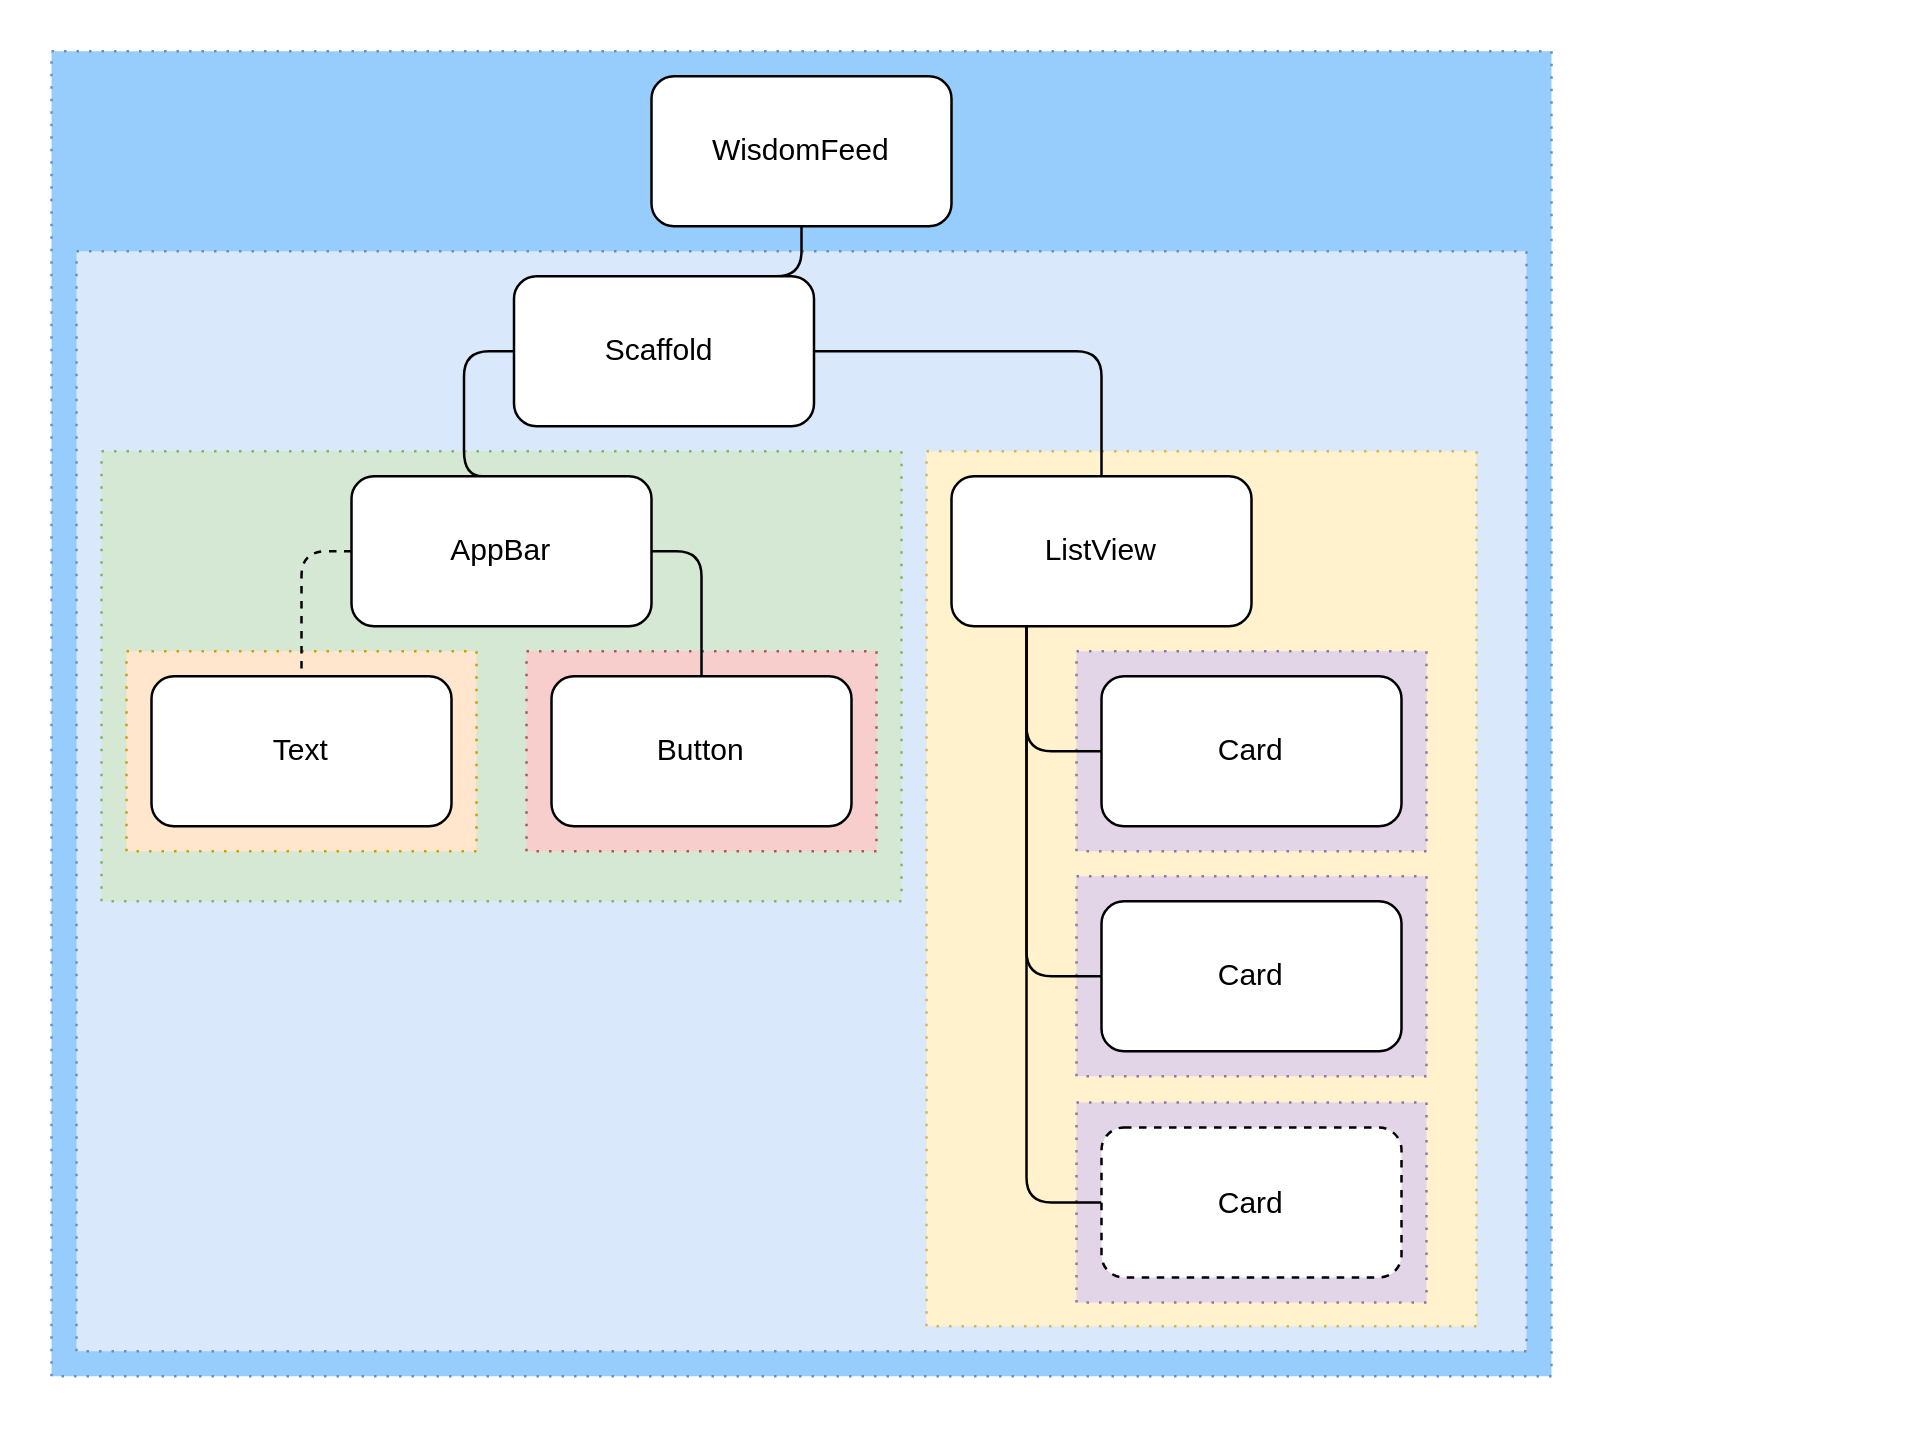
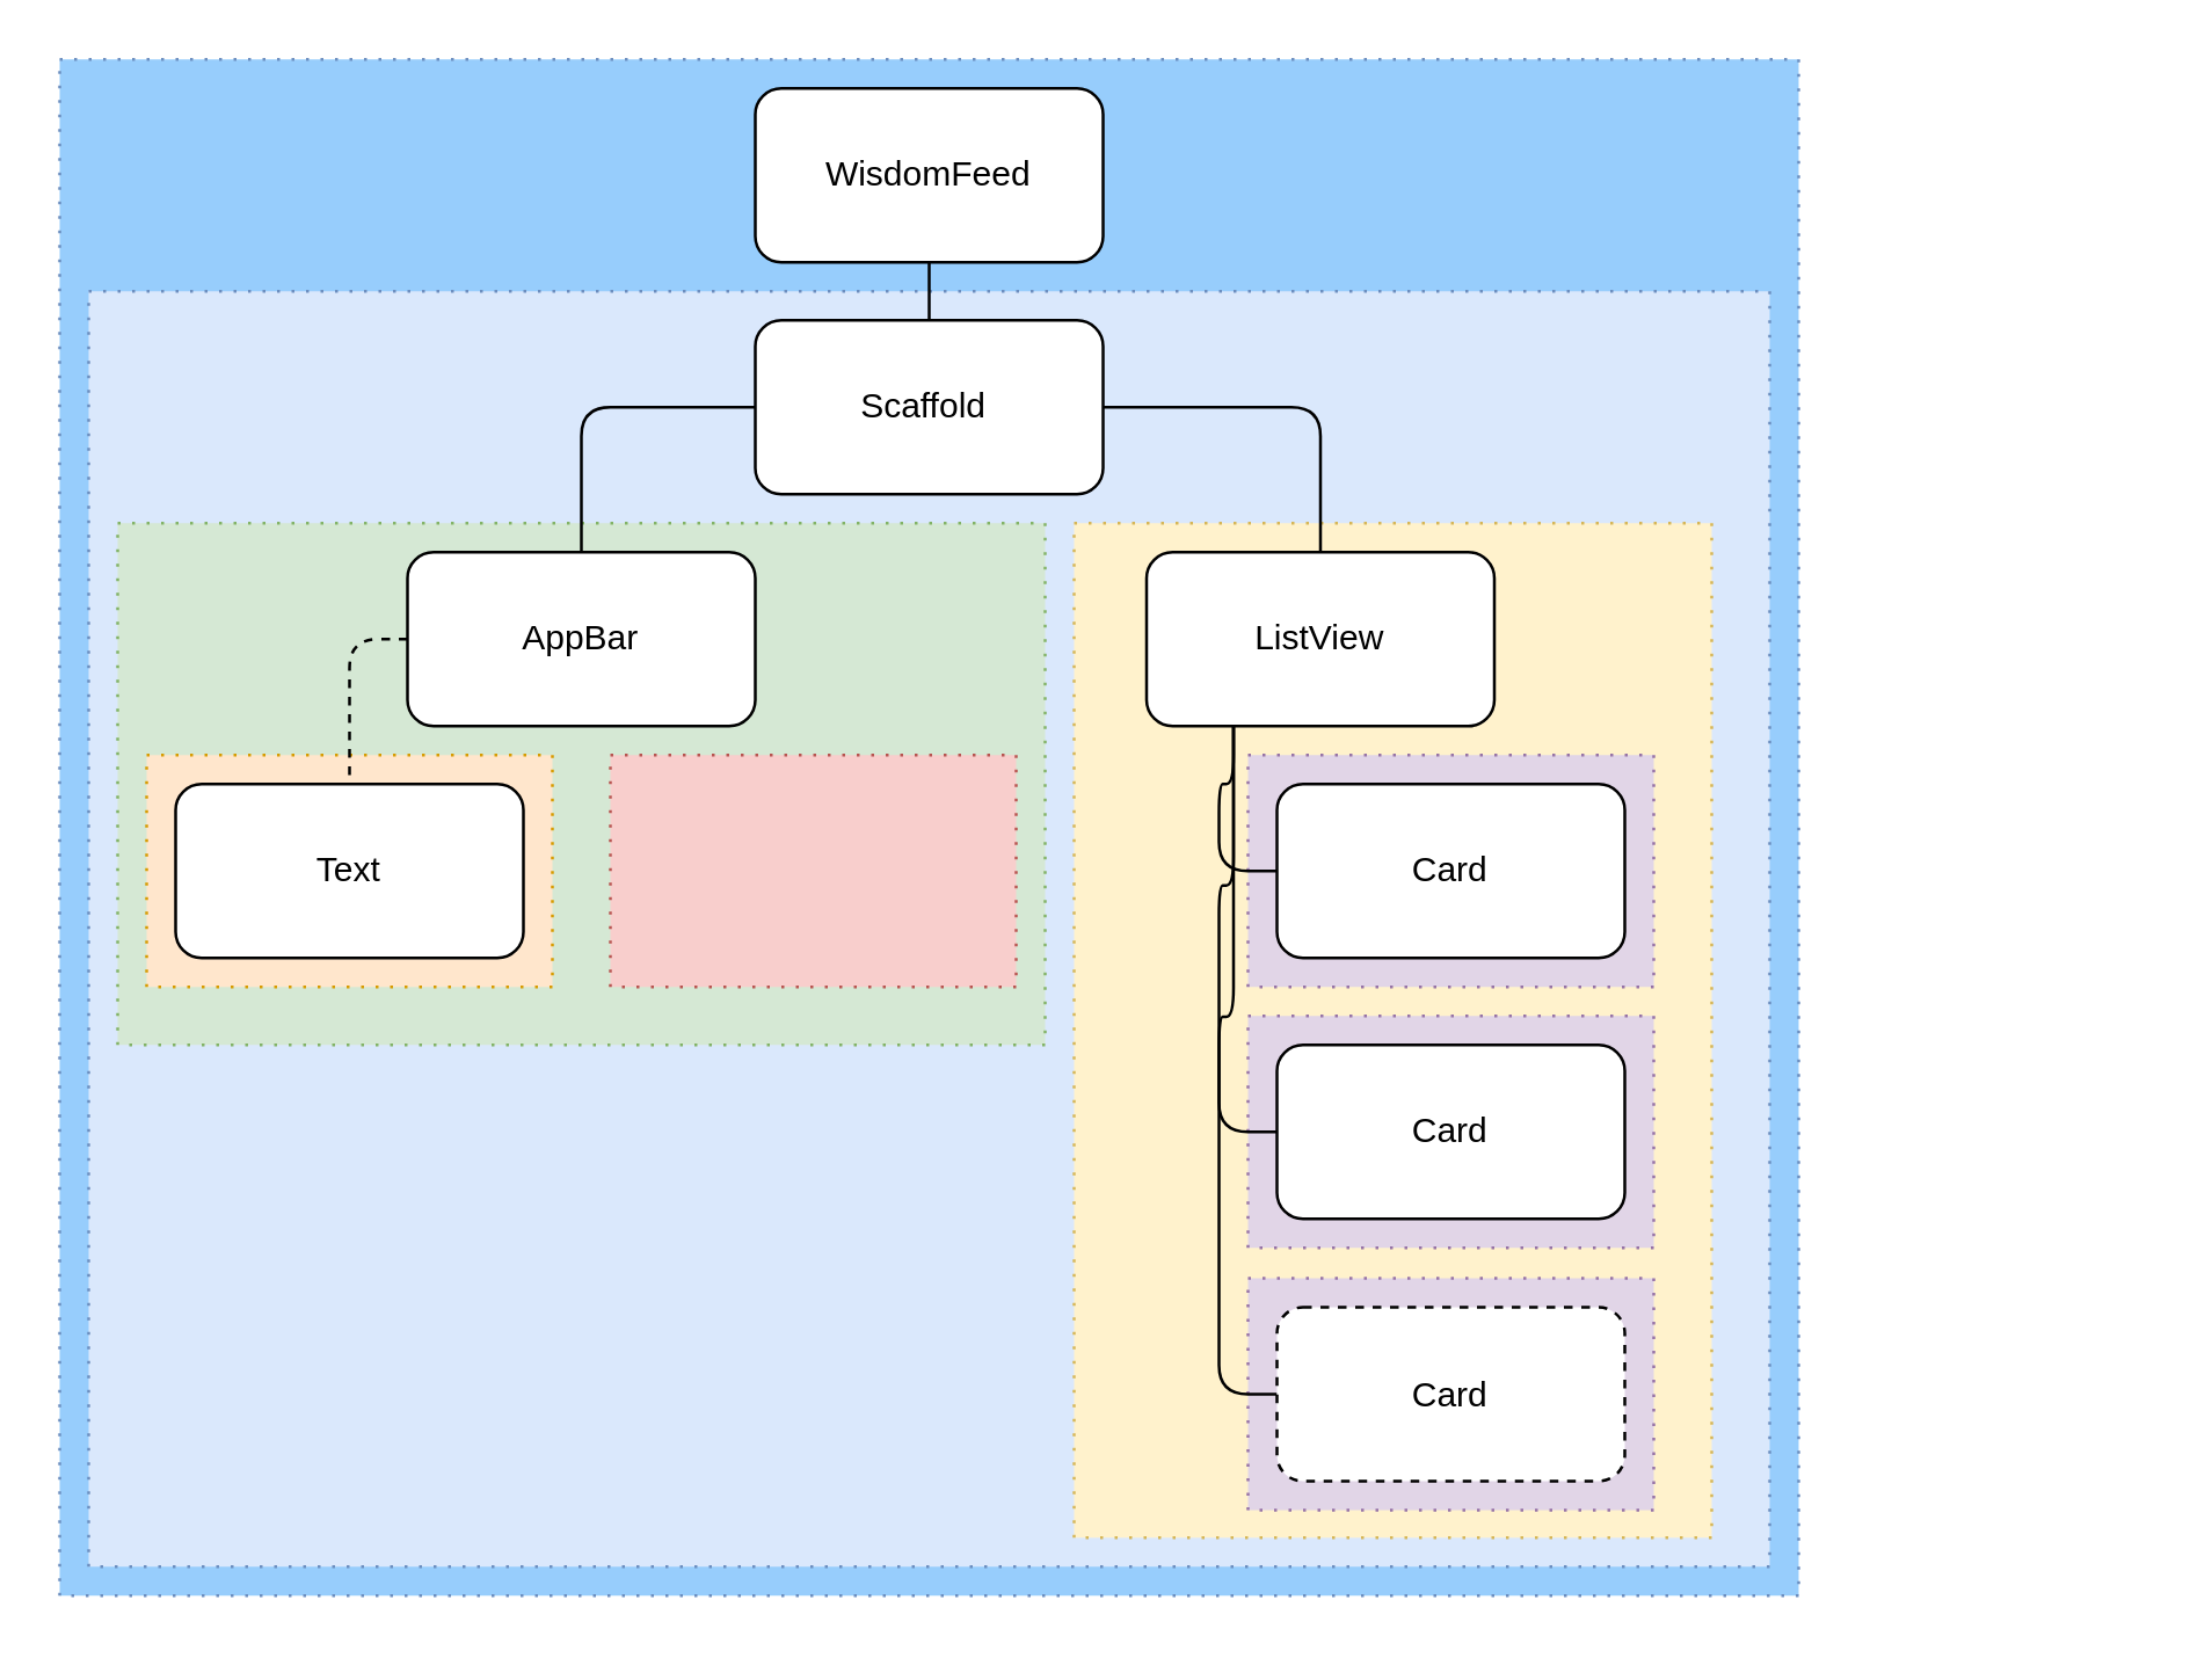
  <mxCell id="0" />
  <mxCell id="1" parent="0" />
  <mxCell id="2" value="" style="rounded=0;whiteSpace=wrap;html=1;dashed=1;dashPattern=1 4;fillColor=#97CDFC;strokeColor=#6c8ebf;" vertex="1" parent="1"><mxGeometry x="20" y="20" width="600" height="530" as="geometry" /></mxCell>
  <mxCell id="3" value="" style="rounded=0;whiteSpace=wrap;html=1;dashed=1;dashPattern=1 4;fillColor=#dae8fc;strokeColor=#6c8ebf;" vertex="1" parent="1"><mxGeometry x="30" y="100" width="580" height="440" as="geometry" /></mxCell>
  <mxCell id="4" value="" style="rounded=0;whiteSpace=wrap;html=1;dashed=1;dashPattern=1 4;fillColor=#d5e8d4;strokeColor=#82b366;" vertex="1" parent="1"><mxGeometry y="180" width="320" height="180" as="geometry" x="40" /></mxCell>
  <mxCell id="5" value="" style="rounded=0;whiteSpace=wrap;html=1;dashed=1;dashPattern=1 4;fillColor=#f8cecc;strokeColor=#b85450;" vertex="1" parent="1"><mxGeometry x="210" y="260" width="140" height="80" as="geometry" /></mxCell>
  <mxCell id="6" value="" style="rounded=0;whiteSpace=wrap;html=1;dashed=1;dashPattern=1 4;fillColor=#ffe6cc;strokeColor=#d79b00;" vertex="1" parent="1"><mxGeometry x="50" y="260" width="140" height="80" as="geometry" /></mxCell>
  <mxCell id="7" value="" style="rounded=0;whiteSpace=wrap;html=1;dashed=1;dashPattern=1 4;fillColor=#fff2cc;strokeColor=#d6b656;" vertex="1" parent="1"><mxGeometry x="370" y="180" width="220" height="350" as="geometry" /></mxCell>
  <mxCell id="8" value="" style="rounded=0;whiteSpace=wrap;html=1;dashed=1;dashPattern=1 4;fillColor=#e1d5e7;strokeColor=#9673a6;" vertex="1" parent="1"><mxGeometry x="430" y="440.5" width="140" height="80" as="geometry" /></mxCell>
  <mxCell id="9" value="" style="rounded=0;whiteSpace=wrap;html=1;dashed=1;dashPattern=1 4;fillColor=#e1d5e7;strokeColor=#9673a6;" vertex="1" parent="1"><mxGeometry x="430" y="350" width="140" height="80" as="geometry" /></mxCell>
  <mxCell id="10" value="" style="rounded=0;whiteSpace=wrap;html=1;dashed=1;dashPattern=1 4;fillColor=#e1d5e7;strokeColor=#9673a6;" vertex="1" parent="1"><mxGeometry x="430" y="260" width="140" height="80" as="geometry" /></mxCell>
  <mxCell id="11" style="edgeStyle=orthogonalEdgeStyle;rounded=1;orthogonalLoop=1;jettySize=auto;html=1;exitX=0.5;exitY=1;exitDx=0;exitDy=0;strokeColor=#000000;endArrow=none;endFill=0;" edge="1" parent="1" source="12" target="15"><mxGeometry relative="1" as="geometry" /></mxCell>
  <mxCell id="12" value="WisdomFeed" style="rounded=1;whiteSpace=wrap;html=1;" vertex="1" parent="1"><mxGeometry x="260" y="30" width="120" height="60" as="geometry" /></mxCell>
  <mxCell id="13" style="edgeStyle=orthogonalEdgeStyle;rounded=1;orthogonalLoop=1;jettySize=auto;html=1;exitX=0;exitY=0.5;exitDx=0;exitDy=0;endArrow=none;endFill=0;" edge="1" parent="1" source="15" target="18"><mxGeometry relative="1" as="geometry" /></mxCell>
  <mxCell id="14" style="edgeStyle=orthogonalEdgeStyle;rounded=1;orthogonalLoop=1;jettySize=auto;html=1;endArrow=none;endFill=0;exitX=1;exitY=0.5;exitDx=0;exitDy=0;" edge="1" parent="1" source="15" target="24"><mxGeometry relative="1" as="geometry" /></mxCell>
- <mxCell id="15" value="Scaffold&amp;nbsp;" style="rounded=1;whiteSpace=wrap;html=1;" vertex="1" parent="1"><mxGeometry x="205" y="110" width="120" height="60" as="geometry" /></mxCell>
+ <mxCell id="15" value="Scaffold&amp;nbsp;" style="rounded=1;whiteSpace=wrap;html=1;" vertex="1" parent="1"><mxGeometry x="260" y="110" width="120" height="60" as="geometry" /></mxCell>
  <mxCell id="16" style="edgeStyle=orthogonalEdgeStyle;rounded=1;orthogonalLoop=1;jettySize=auto;html=1;entryX=0.5;entryY=0;entryDx=0;entryDy=0;exitX=0;exitY=0.5;exitDx=0;exitDy=0;endArrow=none;endFill=0;dashed=1;" edge="1" parent="1" source="18" target="19"><mxGeometry relative="1" as="geometry" /></mxCell>
- <mxCell id="17" style="edgeStyle=orthogonalEdgeStyle;rounded=1;orthogonalLoop=1;jettySize=auto;html=1;exitX=1;exitY=0.5;exitDx=0;exitDy=0;endArrow=none;endFill=0;" edge="1" parent="1" source="18" target="20"><mxGeometry relative="1" as="geometry" /></mxCell>
  <mxCell id="18" value="AppBar" style="rounded=1;whiteSpace=wrap;html=1;" vertex="1" parent="1"><mxGeometry x="140" y="190" width="120" height="60" as="geometry" /></mxCell>
  <mxCell id="19" value="Text" style="rounded=1;whiteSpace=wrap;html=1;" vertex="1" parent="1"><mxGeometry x="60" y="270" width="120" height="60" as="geometry" /></mxCell>
- <mxCell id="20" value="Button" style="rounded=1;whiteSpace=wrap;html=1;" vertex="1" parent="1"><mxGeometry x="220" y="270" width="120" height="60" as="geometry" /></mxCell>
  <mxCell id="21" style="edgeStyle=orthogonalEdgeStyle;rounded=1;orthogonalLoop=1;jettySize=auto;html=1;exitX=0.25;exitY=1;exitDx=0;exitDy=0;entryX=0;entryY=0.5;entryDx=0;entryDy=0;endArrow=none;endFill=0;" edge="1" parent="1" source="24" target="25"><mxGeometry relative="1" as="geometry" /></mxCell>
  <mxCell id="22" style="edgeStyle=orthogonalEdgeStyle;rounded=1;orthogonalLoop=1;jettySize=auto;html=1;entryX=0;entryY=0.5;entryDx=0;entryDy=0;exitX=0.25;exitY=1;exitDx=0;exitDy=0;endArrow=none;endFill=0;" edge="1" parent="1" source="24" target="26"><mxGeometry relative="1" as="geometry" /></mxCell>
  <mxCell id="23" style="edgeStyle=orthogonalEdgeStyle;rounded=1;orthogonalLoop=1;jettySize=auto;html=1;entryX=0;entryY=0.5;entryDx=0;entryDy=0;exitX=0.25;exitY=1;exitDx=0;exitDy=0;endArrow=none;endFill=0;" edge="1" parent="1" source="24" target="27"><mxGeometry relative="1" as="geometry" /></mxCell>
- <mxCell id="24" value="ListView" style="rounded=1;whiteSpace=wrap;html=1;" vertex="1" parent="1"><mxGeometry x="380" y="190" width="120" height="60" as="geometry" /></mxCell>
+ <mxCell id="24" value="ListView" style="rounded=1;whiteSpace=wrap;html=1;" vertex="1" parent="1"><mxGeometry x="395" y="190" width="120" height="60" as="geometry" /></mxCell>
  <mxCell id="25" value="Card" style="rounded=1;whiteSpace=wrap;html=1;" vertex="1" parent="1"><mxGeometry x="440" y="270" width="120" height="60" as="geometry" /></mxCell>
  <mxCell id="26" value="Card" style="rounded=1;whiteSpace=wrap;html=1;" vertex="1" parent="1"><mxGeometry x="440" y="360" width="120" height="60" as="geometry" /></mxCell>
  <mxCell id="27" value="Card" style="rounded=1;whiteSpace=wrap;html=1;dashed=1;" vertex="1" parent="1"><mxGeometry x="440" y="450.5" width="120" height="60" as="geometry" /></mxCell>
  <mxCell id="28" style="edgeStyle=orthogonalEdgeStyle;rounded=1;orthogonalLoop=1;jettySize=auto;html=1;exitX=0.5;exitY=0;exitDx=0;exitDy=0;entryX=0;entryY=0.25;entryDx=0;entryDy=0;endArrow=none;endFill=0;strokeColor=#000000;" edge="1" parent="1"><mxGeometry relative="1" as="geometry"><mxPoint x="650.333" y="269.667" as="sourcePoint" /></mxGeometry></mxCell>
  <mxCell id="29" style="edgeStyle=orthogonalEdgeStyle;rounded=1;orthogonalLoop=1;jettySize=auto;html=1;exitX=0.5;exitY=1;exitDx=0;exitDy=0;entryX=0;entryY=0.75;entryDx=0;entryDy=0;endArrow=none;endFill=0;strokeColor=#000000;" edge="1" parent="1"><mxGeometry relative="1" as="geometry"><mxPoint x="650.333" y="329.667" as="sourcePoint" /></mxGeometry></mxCell>
  <mxCell id="30" style="edgeStyle=orthogonalEdgeStyle;rounded=1;orthogonalLoop=1;jettySize=auto;html=1;exitX=0.5;exitY=0;exitDx=0;exitDy=0;entryX=0;entryY=0.25;entryDx=0;entryDy=0;endArrow=none;endFill=0;strokeColor=#000000;" edge="1" parent="1"><mxGeometry relative="1" as="geometry"><mxPoint x="740.333" y="414.667" as="targetPoint" /></mxGeometry></mxCell>
  <mxCell id="31" style="edgeStyle=orthogonalEdgeStyle;rounded=1;orthogonalLoop=1;jettySize=auto;html=1;exitX=0.5;exitY=1;exitDx=0;exitDy=0;entryX=0;entryY=0.75;entryDx=0;entryDy=0;endArrow=none;endFill=0;strokeColor=#000000;" edge="1" parent="1"><mxGeometry relative="1" as="geometry"><mxPoint x="650.333" y="499.667" as="sourcePoint" /></mxGeometry></mxCell>
